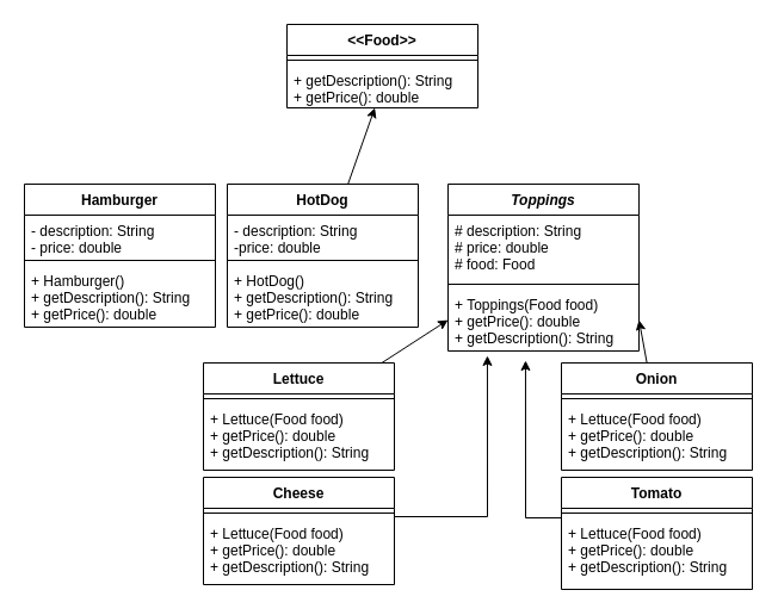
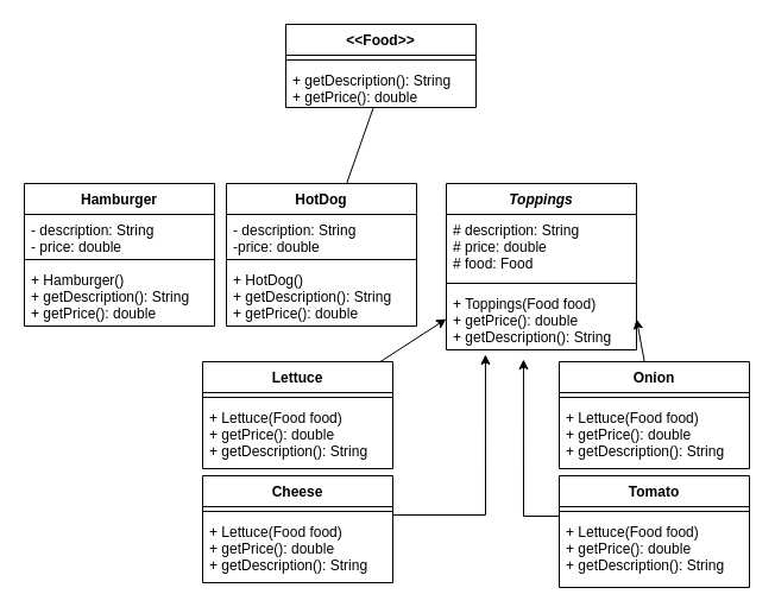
  <mxCell id="0" />
  <mxCell id="1" parent="0" />
  <mxCell id="2" value="&lt;&lt;Food&gt;&gt;" style="swimlane;fontStyle=1;align=center;verticalAlign=top;childLayout=stackLayout;horizontal=1;startSize=26;horizontalStack=0;resizeParent=1;resizeParentMax=0;resizeLast=0;collapsible=1;marginBottom=0;" vertex="1" parent="1"><mxGeometry x="240" y="20" width="160" height="70" as="geometry" /></mxCell>
  <mxCell id="3" value="" style="line;strokeWidth=1;fillColor=none;align=left;verticalAlign=middle;spacingTop=-1;spacingLeft=3;spacingRight=3;rotatable=0;labelPosition=right;points=[];portConstraint=eastwest;" vertex="1" parent="2"><mxGeometry y="26" width="160" height="8" as="geometry" /></mxCell>
  <mxCell id="4" value="+ getDescription(): String&#10;+ getPrice(): double" style="text;strokeColor=none;fillColor=none;align=left;verticalAlign=top;spacingLeft=4;spacingRight=4;overflow=hidden;rotatable=0;points=[[0,0.5],[1,0.5]];portConstraint=eastwest;" vertex="1" parent="2"><mxGeometry y="34" width="160" height="36" as="geometry" /></mxCell>
- <mxCell id="5" style="edgeStyle=none;rounded=0;orthogonalLoop=1;jettySize=auto;html=1;" edge="1" parent="1" source="6" target="4"><mxGeometry relative="1" as="geometry" /></mxCell>
+ <mxCell id="5" style="edgeStyle=none;rounded=0;orthogonalLoop=1;jettySize=auto;html=1;endArrow=none;" edge="1" parent="1" source="6" target="4"><mxGeometry relative="1" as="geometry" /></mxCell>
  <mxCell id="6" value="HotDog" style="swimlane;fontStyle=1;align=center;verticalAlign=top;childLayout=stackLayout;horizontal=1;startSize=26;horizontalStack=0;resizeParent=1;resizeParentMax=0;resizeLast=0;collapsible=1;marginBottom=0;" vertex="1" parent="1"><mxGeometry x="190" y="154" width="160" height="120" as="geometry" /></mxCell>
  <mxCell id="7" value="- description: String&#10;-price: double" style="text;strokeColor=none;fillColor=none;align=left;verticalAlign=top;spacingLeft=4;spacingRight=4;overflow=hidden;rotatable=0;points=[[0,0.5],[1,0.5]];portConstraint=eastwest;" vertex="1" parent="6"><mxGeometry y="26" width="160" height="34" as="geometry" /></mxCell>
  <mxCell id="8" value="" style="line;strokeWidth=1;fillColor=none;align=left;verticalAlign=middle;spacingTop=-1;spacingLeft=3;spacingRight=3;rotatable=0;labelPosition=right;points=[];portConstraint=eastwest;" vertex="1" parent="6"><mxGeometry y="60" width="160" height="8" as="geometry" /></mxCell>
  <mxCell id="9" value="+ HotDog()&#10;+ getDescription(): String&#10;+ getPrice(): double" style="text;strokeColor=none;fillColor=none;align=left;verticalAlign=top;spacingLeft=4;spacingRight=4;overflow=hidden;rotatable=0;points=[[0,0.5],[1,0.5]];portConstraint=eastwest;" vertex="1" parent="6"><mxGeometry y="68" width="160" height="52" as="geometry" /></mxCell>
  <mxCell id="10" value="Toppings" style="swimlane;fontStyle=3;align=center;verticalAlign=top;childLayout=stackLayout;horizontal=1;startSize=26;horizontalStack=0;resizeParent=1;resizeParentMax=0;resizeLast=0;collapsible=1;marginBottom=0;" vertex="1" parent="1"><mxGeometry x="375" y="154" width="160" height="140" as="geometry" /></mxCell>
  <mxCell id="11" value="# description: String&#10;# price: double&#10;# food: Food" style="text;strokeColor=none;fillColor=none;align=left;verticalAlign=top;spacingLeft=4;spacingRight=4;overflow=hidden;rotatable=0;points=[[0,0.5],[1,0.5]];portConstraint=eastwest;" vertex="1" parent="10"><mxGeometry y="26" width="160" height="54" as="geometry" /></mxCell>
  <mxCell id="12" value="" style="line;strokeWidth=1;fillColor=none;align=left;verticalAlign=middle;spacingTop=-1;spacingLeft=3;spacingRight=3;rotatable=0;labelPosition=right;points=[];portConstraint=eastwest;" vertex="1" parent="10"><mxGeometry y="80" width="160" height="8" as="geometry" /></mxCell>
  <mxCell id="13" value="+ Toppings(Food food)&#10;+ getPrice(): double&#10;+ getDescription(): String" style="text;strokeColor=none;fillColor=none;align=left;verticalAlign=top;spacingLeft=4;spacingRight=4;overflow=hidden;rotatable=0;points=[[0,0.5],[1,0.5]];portConstraint=eastwest;" vertex="1" parent="10"><mxGeometry y="88" width="160" height="52" as="geometry" /></mxCell>
  <mxCell id="14" style="edgeStyle=none;rounded=0;orthogonalLoop=1;jettySize=auto;html=1;entryX=0;entryY=0.5;entryDx=0;entryDy=0;" edge="1" parent="1" source="17" target="13"><mxGeometry relative="1" as="geometry" /></mxCell>
  <mxCell id="15" style="edgeStyle=orthogonalEdgeStyle;rounded=0;orthogonalLoop=1;jettySize=auto;html=1;entryX=0.406;entryY=1.154;entryDx=0;entryDy=0;entryPerimeter=0;" edge="1" parent="1" source="21" target="13"><mxGeometry relative="1" as="geometry"><Array as="points"><mxPoint x="440" y="434" /></Array></mxGeometry></mxCell>
  <mxCell id="16" style="edgeStyle=none;rounded=0;orthogonalLoop=1;jettySize=auto;html=1;entryX=1;entryY=0.5;entryDx=0;entryDy=0;" edge="1" parent="1" source="24" target="13"><mxGeometry relative="1" as="geometry" /></mxCell>
  <mxCell id="17" value="Lettuce" style="swimlane;fontStyle=1;align=center;verticalAlign=top;childLayout=stackLayout;horizontal=1;startSize=26;horizontalStack=0;resizeParent=1;resizeParentMax=0;resizeLast=0;collapsible=1;marginBottom=0;" vertex="1" parent="1"><mxGeometry x="170" y="304" width="160" height="90" as="geometry" /></mxCell>
  <mxCell id="18" value="" style="line;strokeWidth=1;fillColor=none;align=left;verticalAlign=middle;spacingTop=-1;spacingLeft=3;spacingRight=3;rotatable=0;labelPosition=right;points=[];portConstraint=eastwest;" vertex="1" parent="17"><mxGeometry y="26" width="160" height="8" as="geometry" /></mxCell>
  <mxCell id="19" value="+ Lettuce(Food food)&#10;+ getPrice(): double&#10;+ getDescription(): String" style="text;strokeColor=none;fillColor=none;align=left;verticalAlign=top;spacingLeft=4;spacingRight=4;overflow=hidden;rotatable=0;points=[[0,0.5],[1,0.5]];portConstraint=eastwest;" vertex="1" parent="17"><mxGeometry y="34" width="160" height="56" as="geometry" /></mxCell>
  <mxCell id="20" style="edgeStyle=orthogonalEdgeStyle;rounded=0;orthogonalLoop=1;jettySize=auto;html=1;entryX=0.206;entryY=1.077;entryDx=0;entryDy=0;entryPerimeter=0;" edge="1" parent="1" source="27" target="13"><mxGeometry relative="1" as="geometry"><Array as="points"><mxPoint x="408" y="433" /></Array></mxGeometry></mxCell>
  <mxCell id="21" value="Tomato" style="swimlane;fontStyle=1;align=center;verticalAlign=top;childLayout=stackLayout;horizontal=1;startSize=26;horizontalStack=0;resizeParent=1;resizeParentMax=0;resizeLast=0;collapsible=1;marginBottom=0;" vertex="1" parent="1"><mxGeometry x="470" y="400" width="160" height="94" as="geometry" /></mxCell>
  <mxCell id="22" value="" style="line;strokeWidth=1;fillColor=none;align=left;verticalAlign=middle;spacingTop=-1;spacingLeft=3;spacingRight=3;rotatable=0;labelPosition=right;points=[];portConstraint=eastwest;" vertex="1" parent="21"><mxGeometry y="26" width="160" height="8" as="geometry" /></mxCell>
  <mxCell id="23" value="+ Lettuce(Food food)&#10;+ getPrice(): double&#10;+ getDescription(): String" style="text;strokeColor=none;fillColor=none;align=left;verticalAlign=top;spacingLeft=4;spacingRight=4;overflow=hidden;rotatable=0;points=[[0,0.5],[1,0.5]];portConstraint=eastwest;" vertex="1" parent="21"><mxGeometry y="34" width="160" height="60" as="geometry" /></mxCell>
  <mxCell id="24" value="Onion" style="swimlane;fontStyle=1;align=center;verticalAlign=top;childLayout=stackLayout;horizontal=1;startSize=26;horizontalStack=0;resizeParent=1;resizeParentMax=0;resizeLast=0;collapsible=1;marginBottom=0;" vertex="1" parent="1"><mxGeometry x="470" y="304" width="160" height="90" as="geometry" /></mxCell>
  <mxCell id="25" value="" style="line;strokeWidth=1;fillColor=none;align=left;verticalAlign=middle;spacingTop=-1;spacingLeft=3;spacingRight=3;rotatable=0;labelPosition=right;points=[];portConstraint=eastwest;" vertex="1" parent="24"><mxGeometry y="26" width="160" height="8" as="geometry" /></mxCell>
  <mxCell id="26" value="+ Lettuce(Food food)&#10;+ getPrice(): double&#10;+ getDescription(): String" style="text;strokeColor=none;fillColor=none;align=left;verticalAlign=top;spacingLeft=4;spacingRight=4;overflow=hidden;rotatable=0;points=[[0,0.5],[1,0.5]];portConstraint=eastwest;" vertex="1" parent="24"><mxGeometry y="34" width="160" height="56" as="geometry" /></mxCell>
  <mxCell id="27" value="Cheese" style="swimlane;fontStyle=1;align=center;verticalAlign=top;childLayout=stackLayout;horizontal=1;startSize=26;horizontalStack=0;resizeParent=1;resizeParentMax=0;resizeLast=0;collapsible=1;marginBottom=0;" vertex="1" parent="1"><mxGeometry x="170" y="400" width="160" height="90" as="geometry" /></mxCell>
  <mxCell id="28" value="" style="line;strokeWidth=1;fillColor=none;align=left;verticalAlign=middle;spacingTop=-1;spacingLeft=3;spacingRight=3;rotatable=0;labelPosition=right;points=[];portConstraint=eastwest;" vertex="1" parent="27"><mxGeometry y="26" width="160" height="8" as="geometry" /></mxCell>
  <mxCell id="29" value="+ Lettuce(Food food)&#10;+ getPrice(): double&#10;+ getDescription(): String" style="text;strokeColor=none;fillColor=none;align=left;verticalAlign=top;spacingLeft=4;spacingRight=4;overflow=hidden;rotatable=0;points=[[0,0.5],[1,0.5]];portConstraint=eastwest;" vertex="1" parent="27"><mxGeometry y="34" width="160" height="56" as="geometry" /></mxCell>
  <mxCell id="30" value="Hamburger" style="swimlane;fontStyle=1;align=center;verticalAlign=top;childLayout=stackLayout;horizontal=1;startSize=26;horizontalStack=0;resizeParent=1;resizeParentMax=0;resizeLast=0;collapsible=1;marginBottom=0;" vertex="1" parent="1"><mxGeometry x="20" y="154" width="160" height="120" as="geometry" /></mxCell>
  <mxCell id="31" value="- description: String&#10;- price: double" style="text;strokeColor=none;fillColor=none;align=left;verticalAlign=top;spacingLeft=4;spacingRight=4;overflow=hidden;rotatable=0;points=[[0,0.5],[1,0.5]];portConstraint=eastwest;" vertex="1" parent="30"><mxGeometry y="26" width="160" height="34" as="geometry" /></mxCell>
  <mxCell id="32" value="" style="line;strokeWidth=1;fillColor=none;align=left;verticalAlign=middle;spacingTop=-1;spacingLeft=3;spacingRight=3;rotatable=0;labelPosition=right;points=[];portConstraint=eastwest;" vertex="1" parent="30"><mxGeometry y="60" width="160" height="8" as="geometry" /></mxCell>
  <mxCell id="33" value="+ Hamburger()&#10;+ getDescription(): String&#10;+ getPrice(): double" style="text;strokeColor=none;fillColor=none;align=left;verticalAlign=top;spacingLeft=4;spacingRight=4;overflow=hidden;rotatable=0;points=[[0,0.5],[1,0.5]];portConstraint=eastwest;" vertex="1" parent="30"><mxGeometry y="68" width="160" height="52" as="geometry" /></mxCell>
